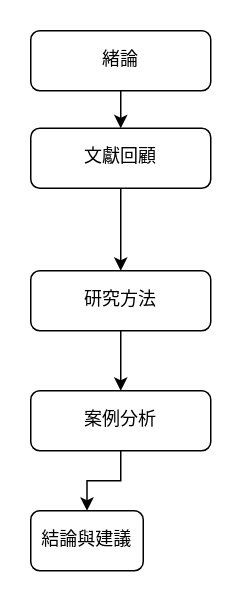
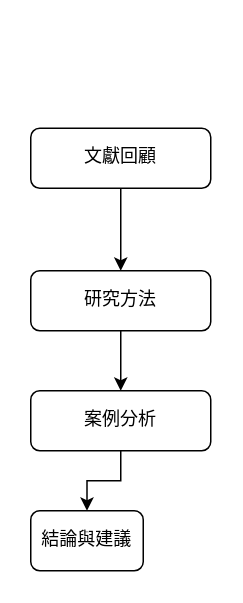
  <mxCell id="0" />
  <mxCell id="1" parent="0" />
- <mxCell id="2" value="" style="edgeStyle=orthogonalEdgeStyle;rounded=0;orthogonalLoop=1;jettySize=auto;html=1;fontFamily=Courier New;" parent="1" source="3" target="5" edge="1"><mxGeometry relative="1" as="geometry" /></mxCell>
- <mxCell id="3" value="緒論" style="rounded=1;whiteSpace=wrap;html=1;fontSize=12;glass=0;strokeWidth=1;shadow=0;fontFamily=Courier New;" parent="1" vertex="1"><mxGeometry x="20" y="20" width="120" height="40" as="geometry" /></mxCell>
  <mxCell id="4" value="" style="edgeStyle=orthogonalEdgeStyle;rounded=0;orthogonalLoop=1;jettySize=auto;html=1;fontFamily=Courier New;" parent="1" source="5" target="7" edge="1"><mxGeometry relative="1" as="geometry" /></mxCell>
  <mxCell id="5" value="文獻回顧" style="rounded=1;whiteSpace=wrap;html=1;fontSize=12;glass=0;strokeWidth=1;shadow=0;fontFamily=Courier New;" parent="1" vertex="1"><mxGeometry x="20" y="85" width="120" height="40" as="geometry" /></mxCell>
  <mxCell id="6" value="" style="edgeStyle=orthogonalEdgeStyle;rounded=0;orthogonalLoop=1;jettySize=auto;html=1;fontFamily=Courier New;" parent="1" source="7" target="9" edge="1"><mxGeometry relative="1" as="geometry" /></mxCell>
  <mxCell id="7" value="研究方法" style="rounded=1;whiteSpace=wrap;html=1;fontSize=12;glass=0;strokeWidth=1;shadow=0;fontFamily=Courier New;" parent="1" vertex="1"><mxGeometry x="20" y="180" width="120" height="40" as="geometry" /></mxCell>
  <mxCell id="8" value="" style="edgeStyle=orthogonalEdgeStyle;rounded=0;orthogonalLoop=1;jettySize=auto;html=1;fontFamily=Courier New;" parent="1" source="9" target="10" edge="1"><mxGeometry relative="1" as="geometry" /></mxCell>
  <mxCell id="9" value="案例分析" style="rounded=1;whiteSpace=wrap;html=1;fontSize=12;glass=0;strokeWidth=1;shadow=0;fontFamily=Courier New;" parent="1" vertex="1"><mxGeometry x="20" y="260" width="120" height="40" as="geometry" /></mxCell>
  <mxCell id="10" value="結論與建議" style="rounded=1;whiteSpace=wrap;html=1;fontSize=12;glass=0;strokeWidth=1;shadow=0;fontFamily=Courier New;" parent="1" vertex="1"><mxGeometry x="20" y="340" width="75" height="40" as="geometry" /></mxCell>
